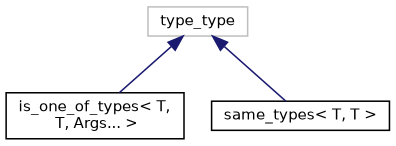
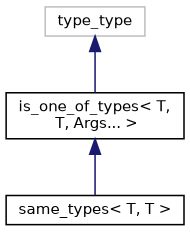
  digraph {
    rankdir=TB
    node [color=black fillcolor=white fontname=Helvetica fontsize=10 shape=record style=filled]
    edge [color=midnightblue dir=back fontname=Helvetica fontsize=10 labelfontname=Helvetica labelfontsize=10 style=solid]
    n1 [color=grey75 height=0.2 label=type_type width=0.4]
    n2 [height=0.2 label="is_one_of_types\< T,\l T, Args... \>" width=0.4]
    n3 [height=0.2 label="same_types\< T, T \>" width=0.4]
    n1 -> n2
-   n1 -> n3
+   n2 -> n3
  }
